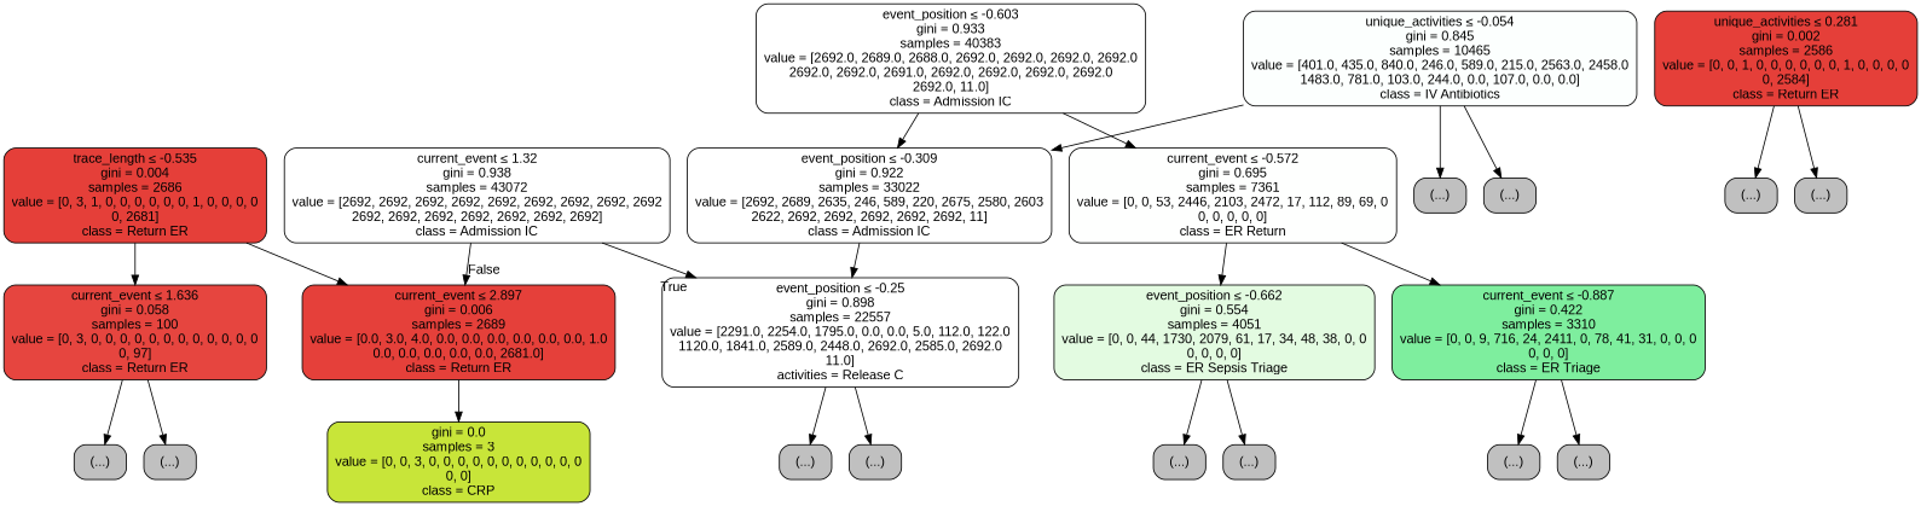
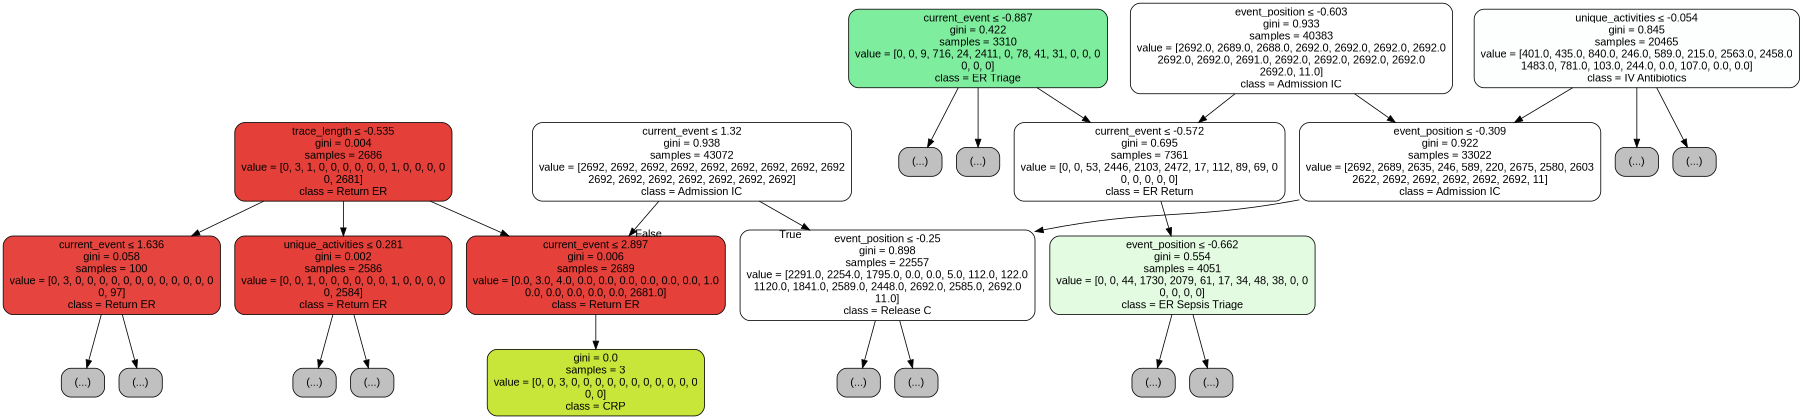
  digraph {
    fontname="Liberation Sans"
    node [color=black fillcolor="#C0C0C0" fontname="Liberation Sans" shape=box style="filled, rounded"]
    edge [fontname="Liberation Sans"]
    n1 [fillcolor="#ffffff" label=<current_event &le; 1.32<br/>gini = 0.938<br/>samples = 43072<br/>value = [2692, 2692, 2692, 2692, 2692, 2692, 2692, 2692, 2692<br/>2692, 2692, 2692, 2692, 2692, 2692, 2692]<br/>class = Admission IC>]
    n2 [fillcolor="#e5403a" label=<current_event &le; 2.897<br/>gini = 0.006<br/>samples = 2689<br/>value = [0.0, 3.0, 4.0, 0.0, 0.0, 0.0, 0.0, 0.0, 0.0, 1.0<br/>0.0, 0.0, 0.0, 0.0, 0.0, 2681.0]<br/>class = Return ER>]
-   n3 [fillcolor="#ffffff" label=<event_position &le; -0.25<br/>gini = 0.898<br/>samples = 22557<br/>value = [2291.0, 2254.0, 1795.0, 0.0, 0.0, 5.0, 112.0, 122.0<br/>1120.0, 1841.0, 2589.0, 2448.0, 2692.0, 2585.0, 2692.0<br/>11.0]<br/>activities = Release C>]
+   n3 [fillcolor="#ffffff" label=<event_position &le; -0.25<br/>gini = 0.898<br/>samples = 22557<br/>value = [2291.0, 2254.0, 1795.0, 0.0, 0.0, 5.0, 112.0, 122.0<br/>1120.0, 1841.0, 2589.0, 2448.0, 2692.0, 2585.0, 2692.0<br/>11.0]<br/>class = Release C>]
    n4 [fillcolor="#ffffff" label=<event_position &le; -0.603<br/>gini = 0.933<br/>samples = 40383<br/>value = [2692.0, 2689.0, 2688.0, 2692.0, 2692.0, 2692.0, 2692.0<br/>2692.0, 2692.0, 2691.0, 2692.0, 2692.0, 2692.0, 2692.0<br/>2692.0, 11.0]<br/>class = Admission IC>]
    n5 [fillcolor="#fefffe" label=<current_event &le; -0.572<br/>gini = 0.695<br/>samples = 7361<br/>value = [0, 0, 53, 2446, 2103, 2472, 17, 112, 89, 69, 0<br/>0, 0, 0, 0, 0]<br/>class = ER Return>]
    n6 [fillcolor="#ffffff" label=<event_position &le; -0.309<br/>gini = 0.922<br/>samples = 33022<br/>value = [2692, 2689, 2635, 246, 589, 220, 2675, 2580, 2603<br/>2622, 2692, 2692, 2692, 2692, 2692, 11]<br/>class = Admission IC>]
    n7 [fillcolor="#c8e539" label=<gini = 0.0<br/>samples = 3<br/>value = [0, 0, 3, 0, 0, 0, 0, 0, 0, 0, 0, 0, 0, 0<br/>0, 0]<br/>class = CRP>]
    n8 [fillcolor="#7eee9e" label=<current_event &le; -0.887<br/>gini = 0.422<br/>samples = 3310<br/>value = [0, 0, 9, 716, 24, 2411, 0, 78, 41, 31, 0, 0, 0<br/>0, 0, 0]<br/>class = ER Triage>]
    n9 [fillcolor="#e3fbe1" label=<event_position &le; -0.662<br/>gini = 0.554<br/>samples = 4051<br/>value = [0, 0, 44, 1730, 2079, 61, 17, 34, 48, 38, 0, 0<br/>0, 0, 0, 0]<br/>class = ER Sepsis Triage>]
    n10 [label="(...)"]
    n11 [label="(...)"]
    n12 [label="(...)"]
    n13 [label="(...)"]
-   n14 [fillcolor="#fcfffe" label=<unique_activities &le; -0.054<br/>gini = 0.845<br/>samples = 10465<br/>value = [401.0, 435.0, 840.0, 246.0, 589.0, 215.0, 2563.0, 2458.0<br/>1483.0, 781.0, 103.0, 244.0, 0.0, 107.0, 0.0, 0.0]<br/>class = IV Antibiotics>]
+   n14 [fillcolor="#fcfffe" label=<unique_activities &le; -0.054<br/>gini = 0.845<br/>samples = 20465<br/>value = [401.0, 435.0, 840.0, 246.0, 589.0, 215.0, 2563.0, 2458.0<br/>1483.0, 781.0, 103.0, 244.0, 0.0, 107.0, 0.0, 0.0]<br/>class = IV Antibiotics>]
    n15 [label="(...)"]
    n16 [label="(...)"]
    n17 [label="(...)"]
    n18 [label="(...)"]
    n19 [fillcolor="#e53f39" label=<trace_length &le; -0.535<br/>gini = 0.004<br/>samples = 2686<br/>value = [0, 3, 1, 0, 0, 0, 0, 0, 0, 1, 0, 0, 0, 0<br/>0, 2681]<br/>class = Return ER>]
    n20 [fillcolor="#e6453f" label=<current_event &le; 1.636<br/>gini = 0.058<br/>samples = 100<br/>value = [0, 3, 0, 0, 0, 0, 0, 0, 0, 0, 0, 0, 0, 0<br/>0, 97]<br/>class = Return ER>]
    n21 [fillcolor="#e53f39" label=<unique_activities &le; 0.281<br/>gini = 0.002<br/>samples = 2586<br/>value = [0, 0, 1, 0, 0, 0, 0, 0, 0, 1, 0, 0, 0, 0<br/>0, 2584]<br/>class = Return ER>]
    n22 [label="(...)"]
    n23 [label="(...)"]
    n24 [label="(...)"]
    n25 [label="(...)"]
    n1 -> n2 [headlabel=False labelangle=-45 labeldistance=2.5]
    n1 -> n3 [headlabel=True labelangle=45 labeldistance=2.5]
    n2 -> n7
    n3 -> n17
    n3 -> n18
    n4 -> n5
    n4 -> n6
-   n5 -> n8
+   n8 -> n5
    n5 -> n9
    n6 -> n3
    n8 -> n10
    n8 -> n11
    n9 -> n12
    n9 -> n13
    n14 -> n6
    n14 -> n15
    n14 -> n16
    n19 -> n2
    n19 -> n20
+   n19 -> n21
    n20 -> n22
    n20 -> n23
    n21 -> n24
    n21 -> n25
  }
